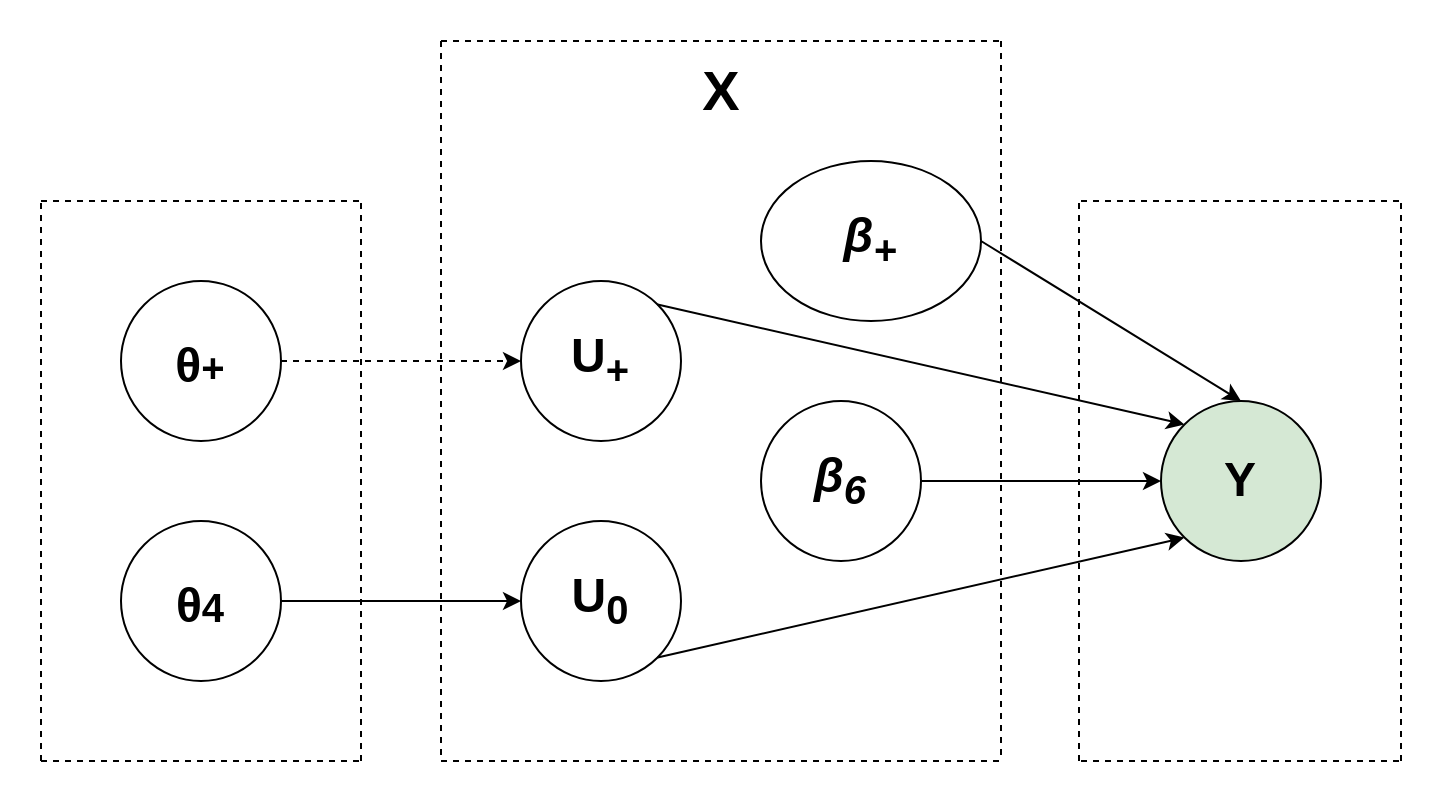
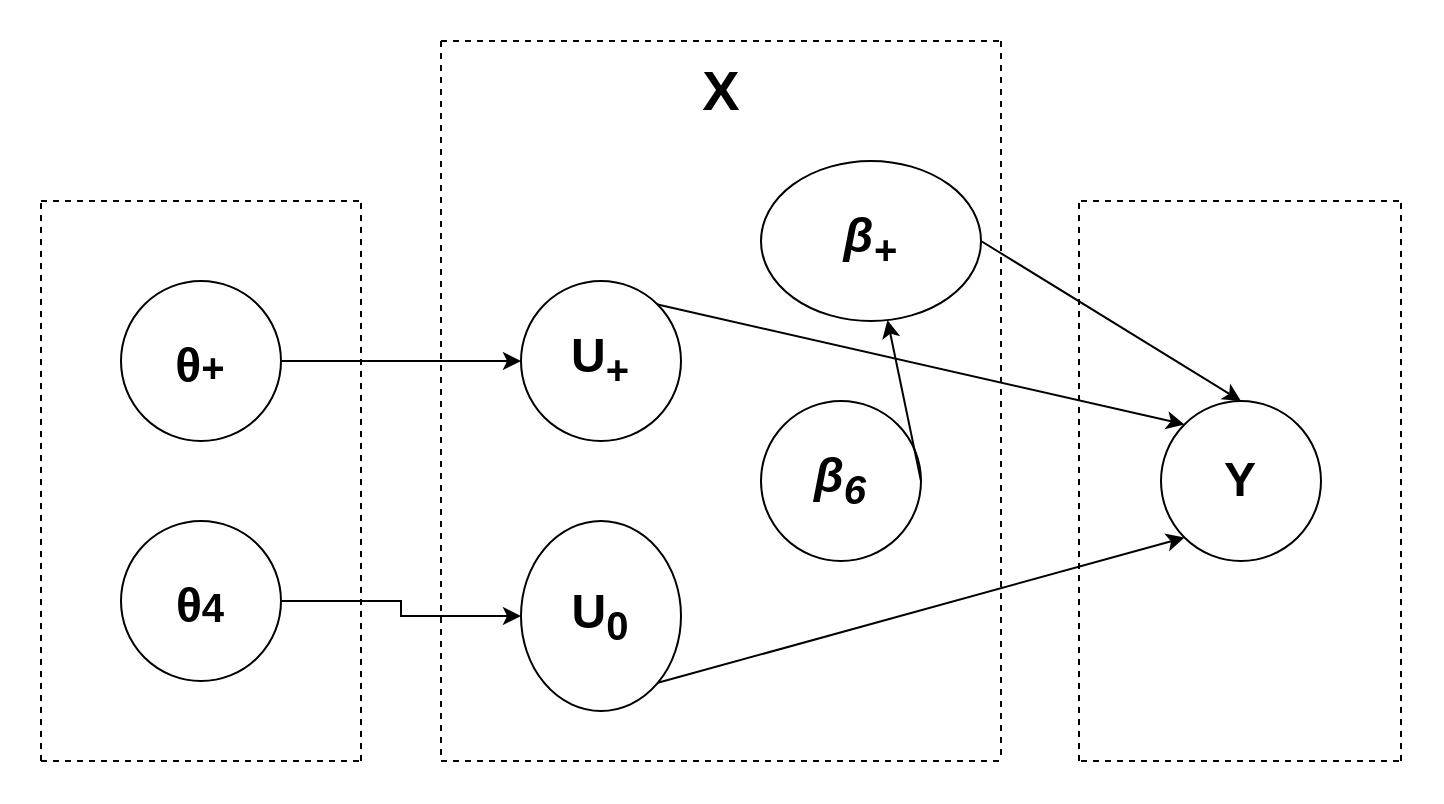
  <mxCell id="0" />
  <mxCell id="1" parent="0" />
- <mxCell id="2" value="&lt;font style=&quot;font-size: 24px&quot;&gt;&lt;b&gt;&lt;font style=&quot;font-size: 24px&quot;&gt;Y&lt;/font&gt;&lt;/b&gt;&lt;/font&gt;" style="ellipse;whiteSpace=wrap;html=1;aspect=fixed;fillColor=#d5e8d4;" vertex="1" parent="1"><mxGeometry x="580" y="200" width="80" height="80" as="geometry" /></mxCell>
+ <mxCell id="2" value="&lt;font style=&quot;font-size: 24px&quot;&gt;&lt;b&gt;&lt;font style=&quot;font-size: 24px&quot;&gt;Y&lt;/font&gt;&lt;/b&gt;&lt;/font&gt;" style="ellipse;whiteSpace=wrap;html=1;aspect=fixed;" vertex="1" parent="1"><mxGeometry x="580" y="200" width="80" height="80" as="geometry" /></mxCell>
  <mxCell id="3" value="&lt;font style=&quot;font-size: 24px&quot;&gt;&lt;i&gt;&lt;b&gt;&lt;span style=&quot;left: 261.272px ; top: 861.315px ; font-family: sans-serif&quot;&gt;β&lt;/span&gt;&lt;span style=&quot;left: 272.547px ; top: 867.833px ; font-family: sans-serif&quot;&gt;&lt;sub&gt;+&lt;/sub&gt;&lt;/span&gt;&lt;/b&gt;&lt;/i&gt;&lt;/font&gt;" style="ellipse;whiteSpace=wrap;html=1;aspect=fixed;" vertex="1" parent="1"><mxGeometry x="380" y="80" width="110" height="80" as="geometry" /></mxCell>
  <mxCell id="4" value="&lt;font style=&quot;font-size: 24px&quot;&gt;&lt;b&gt;U&lt;/b&gt;&lt;b&gt;&lt;span style=&quot;left: 272.547px ; top: 867.833px ; font-family: sans-serif&quot;&gt;&lt;sub&gt;+&lt;/sub&gt;&lt;/span&gt;&lt;/b&gt;&lt;/font&gt;" style="ellipse;whiteSpace=wrap;html=1;aspect=fixed;" vertex="1" parent="1"><mxGeometry x="260" y="140" width="80" height="80" as="geometry" /></mxCell>
  <mxCell id="5" value="&lt;font style=&quot;font-size: 24px&quot;&gt;&lt;i&gt;&lt;b&gt;&lt;span style=&quot;left: 261.272px ; top: 861.315px ; font-family: sans-serif&quot;&gt;β&lt;/span&gt;&lt;span style=&quot;left: 272.547px ; top: 867.833px ; font-family: sans-serif&quot;&gt;&lt;sub&gt;6&lt;/sub&gt;&lt;/span&gt;&lt;/b&gt;&lt;/i&gt;&lt;/font&gt;" style="ellipse;whiteSpace=wrap;html=1;aspect=fixed;" vertex="1" parent="1"><mxGeometry x="380" y="200" width="80" height="80" as="geometry" /></mxCell>
- <mxCell id="6" value="&lt;font style=&quot;font-size: 24px&quot;&gt;&lt;b&gt;U&lt;/b&gt;&lt;b&gt;&lt;span style=&quot;left: 272.547px ; top: 867.833px ; font-family: sans-serif&quot;&gt;&lt;sub&gt;0&lt;/sub&gt;&lt;/span&gt;&lt;/b&gt;&lt;/font&gt;" style="ellipse;whiteSpace=wrap;html=1;aspect=fixed;" vertex="1" parent="1"><mxGeometry x="260" y="260" width="80" height="80" as="geometry" /></mxCell>
- <mxCell id="7" style="edgeStyle=orthogonalEdgeStyle;rounded=0;orthogonalLoop=1;jettySize=auto;html=1;exitX=1;exitY=0.5;exitDx=0;exitDy=0;dashed=1;" edge="1" parent="1" source="8" target="4"><mxGeometry relative="1" as="geometry" /></mxCell>
+ <mxCell id="6" value="&lt;font style=&quot;font-size: 24px&quot;&gt;&lt;b&gt;U&lt;/b&gt;&lt;b&gt;&lt;span style=&quot;left: 272.547px ; top: 867.833px ; font-family: sans-serif&quot;&gt;&lt;sub&gt;0&lt;/sub&gt;&lt;/span&gt;&lt;/b&gt;&lt;/font&gt;" style="ellipse;whiteSpace=wrap;html=1;aspect=fixed;" vertex="1" parent="1"><mxGeometry x="260" y="260" width="80" height="95" as="geometry" /></mxCell>
+ <mxCell id="7" style="edgeStyle=orthogonalEdgeStyle;rounded=0;orthogonalLoop=1;jettySize=auto;html=1;exitX=1;exitY=0.5;exitDx=0;exitDy=0;" edge="1" parent="1" source="8" target="4"><mxGeometry relative="1" as="geometry" /></mxCell>
  <mxCell id="8" value="&lt;font style=&quot;font-size: 24px&quot;&gt;&lt;b&gt;&lt;sub&gt;&lt;b&gt;&lt;font size=&quot;1&quot;&gt;&lt;span style=&quot;left: 542.435px ; top: 889.46px ; font-size: 24px ; font-family: sans-serif&quot;&gt;θ&lt;/span&gt;&lt;/font&gt;&lt;/b&gt;&lt;font size=&quot;1&quot;&gt;&lt;span style=&quot;left: 542.435px ; top: 889.46px ; font-size: 24px ; font-family: sans-serif&quot;&gt;&lt;/span&gt;&lt;/font&gt;&lt;/sub&gt;&lt;b&gt;&lt;font size=&quot;1&quot;&gt;&lt;span style=&quot;left: 542.435px ; top: 889.46px ; font-size: 24px ; font-family: sans-serif&quot;&gt;&lt;/span&gt;&lt;/font&gt;&lt;/b&gt;&lt;/b&gt;&lt;b&gt;&lt;span style=&quot;left: 272.547px ; top: 867.833px ; font-family: sans-serif&quot;&gt;&lt;sub&gt;+&lt;/sub&gt;&lt;/span&gt;&lt;/b&gt;&lt;/font&gt;" style="ellipse;whiteSpace=wrap;html=1;aspect=fixed;" vertex="1" parent="1"><mxGeometry x="60" y="140" width="80" height="80" as="geometry" /></mxCell>
  <mxCell id="9" style="edgeStyle=orthogonalEdgeStyle;rounded=0;orthogonalLoop=1;jettySize=auto;html=1;exitX=1;exitY=0.5;exitDx=0;exitDy=0;" edge="1" parent="1" source="10" target="6"><mxGeometry relative="1" as="geometry" /></mxCell>
  <mxCell id="10" value="&lt;font style=&quot;font-size: 24px&quot;&gt;&lt;b&gt;&lt;sub&gt;&lt;b style=&quot;font-size: 24px&quot;&gt;&lt;font style=&quot;font-size: 24px&quot;&gt;&lt;span style=&quot;left: 542.435px ; top: 889.46px ; font-size: 24px ; font-family: sans-serif&quot;&gt;θ&lt;/span&gt;&lt;/font&gt;&lt;/b&gt;&lt;font style=&quot;font-size: 24px&quot;&gt;&lt;span style=&quot;left: 542.435px ; top: 889.46px ; font-size: 24px ; font-family: sans-serif&quot;&gt;&lt;/span&gt;&lt;/font&gt;&lt;/sub&gt;&lt;b&gt;&lt;font style=&quot;font-size: 24px&quot;&gt;&lt;span style=&quot;left: 542.435px ; top: 889.46px ; font-size: 24px ; font-family: sans-serif&quot;&gt;&lt;/span&gt;&lt;sub&gt;4&lt;/sub&gt;&lt;/font&gt;&lt;/b&gt;&lt;/b&gt;&lt;b&gt;&lt;span style=&quot;left: 272.547px ; top: 867.833px ; font-family: sans-serif&quot;&gt;&lt;sub&gt;&lt;/sub&gt;&lt;/span&gt;&lt;/b&gt;&lt;/font&gt;" style="ellipse;whiteSpace=wrap;html=1;aspect=fixed;" vertex="1" parent="1"><mxGeometry x="60" y="260" width="80" height="80" as="geometry" /></mxCell>
  <mxCell id="11" value="" style="endArrow=classic;html=1;entryX=0;entryY=1;entryDx=0;entryDy=0;exitX=1;exitY=1;exitDx=0;exitDy=0;" edge="1" parent="1" source="6" target="2"><mxGeometry width="50" height="50" relative="1" as="geometry"><mxPoint x="340" y="350" as="sourcePoint" /><mxPoint x="450" y="390" as="targetPoint" /></mxGeometry></mxCell>
- <mxCell id="12" value="" style="endArrow=classic;html=1;entryX=0;entryY=0.5;entryDx=0;entryDy=0;exitX=1;exitY=0.5;exitDx=0;exitDy=0;" edge="1" parent="1" source="5" target="2"><mxGeometry width="50" height="50" relative="1" as="geometry"><mxPoint x="460" y="220" as="sourcePoint" /><mxPoint x="510" y="170" as="targetPoint" /></mxGeometry></mxCell>
+ <mxCell id="12" value="" style="endArrow=classic;html=1;exitX=1;exitY=0.5;exitDx=0;exitDy=0;" edge="1" parent="1" source="5" target="3"><mxGeometry width="50" height="50" relative="1" as="geometry"><mxPoint x="460" y="220" as="sourcePoint" /><mxPoint x="510" y="170" as="targetPoint" /></mxGeometry></mxCell>
  <mxCell id="13" value="" style="endArrow=classic;html=1;exitX=1;exitY=0;exitDx=0;exitDy=0;entryX=0;entryY=0;entryDx=0;entryDy=0;" edge="1" parent="1" source="4" target="2"><mxGeometry width="50" height="50" relative="1" as="geometry"><mxPoint x="-210" y="450" as="sourcePoint" /><mxPoint x="420" y="170" as="targetPoint" /></mxGeometry></mxCell>
  <mxCell id="14" value="" style="endArrow=classic;html=1;exitX=1;exitY=0.5;exitDx=0;exitDy=0;entryX=0.5;entryY=0;entryDx=0;entryDy=0;" edge="1" parent="1" source="3" target="2"><mxGeometry width="50" height="50" relative="1" as="geometry"><mxPoint x="400" y="410" as="sourcePoint" /><mxPoint x="450" y="360" as="targetPoint" /></mxGeometry></mxCell>
  <mxCell id="15" value="" style="endArrow=none;dashed=1;html=1;" edge="1" parent="1"><mxGeometry width="50" height="50" relative="1" as="geometry"><mxPoint x="20" y="380" as="sourcePoint" /><mxPoint x="20" y="100" as="targetPoint" /></mxGeometry></mxCell>
  <mxCell id="16" value="" style="endArrow=none;dashed=1;html=1;" edge="1" parent="1"><mxGeometry width="50" height="50" relative="1" as="geometry"><mxPoint x="220" y="20" as="sourcePoint" /><mxPoint x="500" y="20" as="targetPoint" /></mxGeometry></mxCell>
  <mxCell id="17" value="" style="endArrow=none;dashed=1;html=1;" edge="1" parent="1"><mxGeometry width="50" height="50" relative="1" as="geometry"><mxPoint x="220" y="380" as="sourcePoint" /><mxPoint x="500" y="380" as="targetPoint" /></mxGeometry></mxCell>
  <mxCell id="18" value="" style="endArrow=none;dashed=1;html=1;" edge="1" parent="1"><mxGeometry width="50" height="50" relative="1" as="geometry"><mxPoint x="500" y="20" as="sourcePoint" /><mxPoint x="500" y="380" as="targetPoint" /></mxGeometry></mxCell>
  <mxCell id="19" value="" style="endArrow=none;dashed=1;html=1;" edge="1" parent="1"><mxGeometry width="50" height="50" relative="1" as="geometry"><mxPoint x="20" y="100" as="sourcePoint" /><mxPoint x="180" y="100" as="targetPoint" /></mxGeometry></mxCell>
  <mxCell id="20" value="" style="endArrow=none;dashed=1;html=1;" edge="1" parent="1"><mxGeometry width="50" height="50" relative="1" as="geometry"><mxPoint x="180" y="380" as="sourcePoint" /><mxPoint x="180" y="100" as="targetPoint" /></mxGeometry></mxCell>
  <mxCell id="21" value="" style="endArrow=none;dashed=1;html=1;" edge="1" parent="1"><mxGeometry width="50" height="50" relative="1" as="geometry"><mxPoint x="20" y="380" as="sourcePoint" /><mxPoint x="180" y="380" as="targetPoint" /></mxGeometry></mxCell>
  <mxCell id="22" value="" style="endArrow=none;dashed=1;html=1;" edge="1" parent="1"><mxGeometry width="50" height="50" relative="1" as="geometry"><mxPoint x="220" y="20" as="sourcePoint" /><mxPoint x="220" y="380" as="targetPoint" /></mxGeometry></mxCell>
  <mxCell id="23" value="" style="endArrow=none;dashed=1;html=1;" edge="1" parent="1"><mxGeometry width="50" height="50" relative="1" as="geometry"><mxPoint x="539" y="380" as="sourcePoint" /><mxPoint x="539" y="100" as="targetPoint" /></mxGeometry></mxCell>
  <mxCell id="24" value="" style="endArrow=none;dashed=1;html=1;" edge="1" parent="1"><mxGeometry width="50" height="50" relative="1" as="geometry"><mxPoint x="700" y="380" as="sourcePoint" /><mxPoint x="700" y="100" as="targetPoint" /></mxGeometry></mxCell>
  <mxCell id="25" value="" style="endArrow=none;dashed=1;html=1;" edge="1" parent="1"><mxGeometry width="50" height="50" relative="1" as="geometry"><mxPoint x="540" y="100" as="sourcePoint" /><mxPoint x="700" y="100" as="targetPoint" /></mxGeometry></mxCell>
  <mxCell id="26" value="" style="endArrow=none;dashed=1;html=1;" edge="1" parent="1"><mxGeometry width="50" height="50" relative="1" as="geometry"><mxPoint x="540" y="380" as="sourcePoint" /><mxPoint x="700" y="380" as="targetPoint" /></mxGeometry></mxCell>
  <mxCell id="27" value="&lt;font style=&quot;font-size: 28px&quot;&gt;X &lt;br&gt;&lt;/font&gt;" style="text;html=1;align=center;verticalAlign=middle;resizable=0;points=[];autosize=1;fontStyle=1" vertex="1" parent="1"><mxGeometry x="345" y="30" width="30" height="30" as="geometry" /></mxCell>
